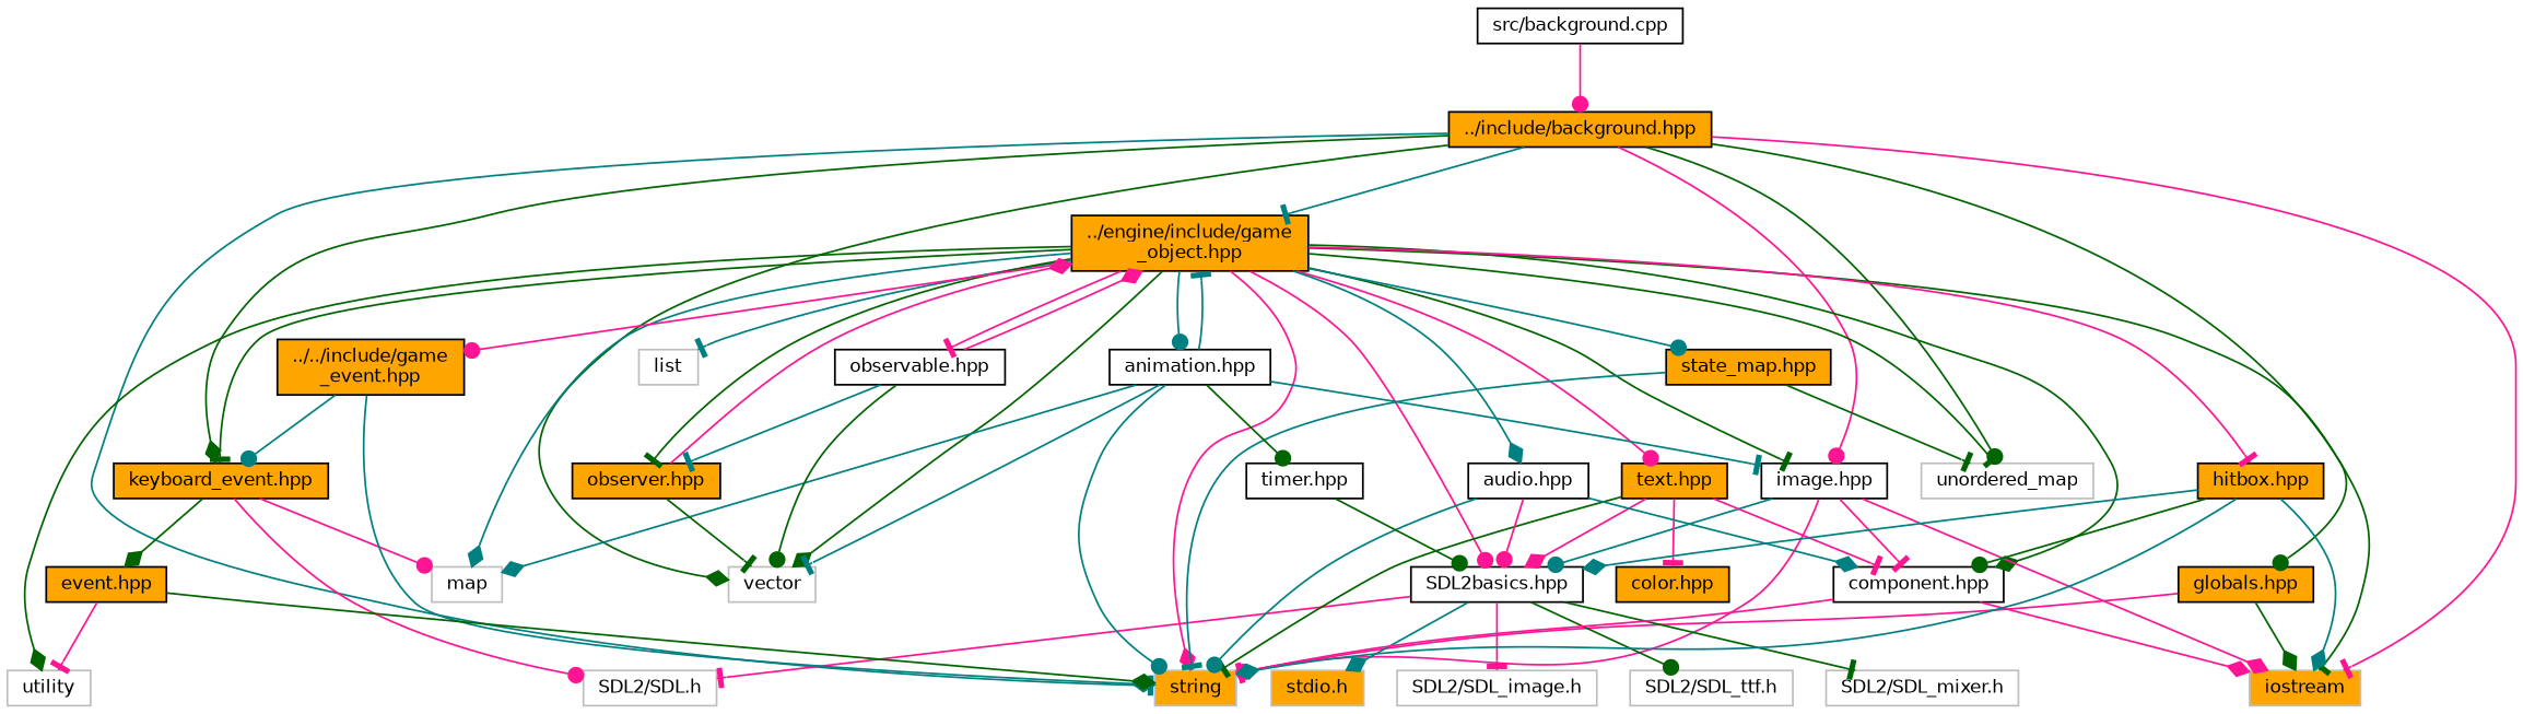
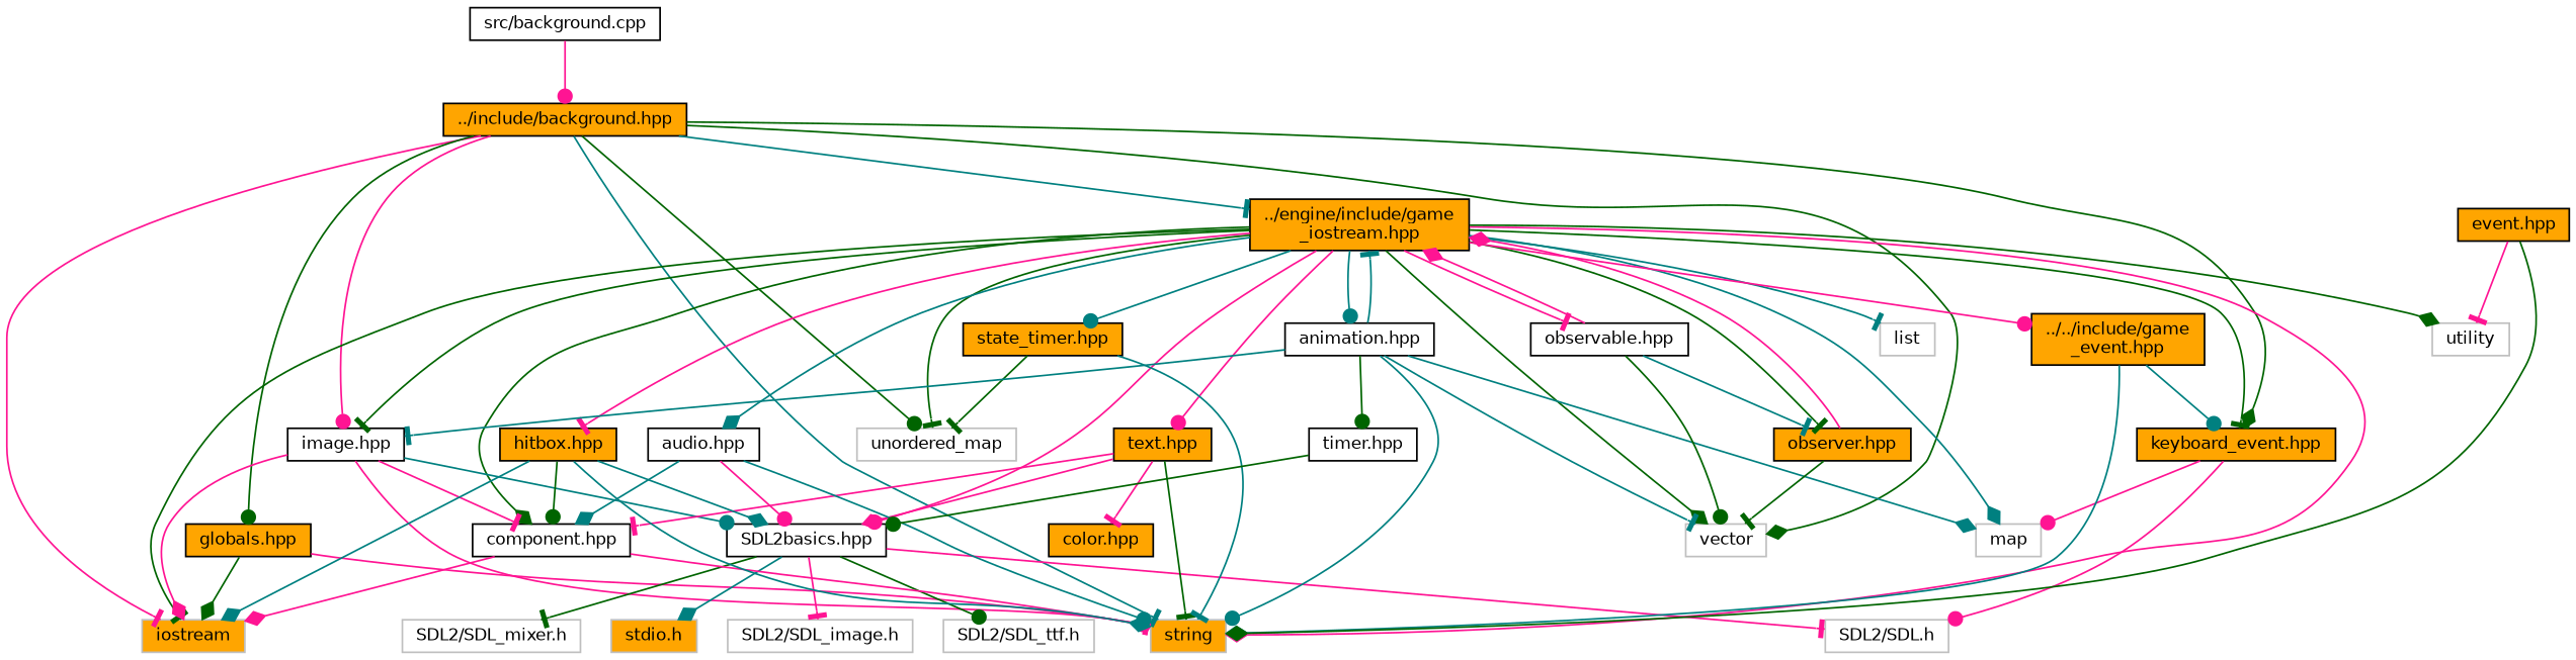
  digraph {
    node [color=black fillcolor=white fontname=Helvetica fontsize=10 shape=record style=filled]
    edge [arrowhead=tee color=deeppink fontname=Helvetica fontsize=10 labelfontname=Helvetica labelfontsize=10 style=solid]
    n1 [fontcolor=black height=0.2 label="src/background.cpp" width=0.4]
    n2 [fillcolor=orange height=0.2 label="../include/background.hpp" width=0.4]
-   n3 [fillcolor=orange height=0.2 label="../engine/include/game\l_object.hpp" width=0.4]
+   n3 [fillcolor=orange height=0.2 label="../engine/include/game\l_iostream.hpp" width=0.4]
    n4 [color=grey75 fillcolor=orange height=0.2 label=iostream width=0.4]
    n5 [color=grey75 height=0.2 label=unordered_map width=0.4]
    n6 [color=grey75 height=0.2 label=vector width=0.4]
    n7 [color=grey75 fillcolor=orange height=0.2 label=string width=0.4]
    n8 [height=0.2 label="image.hpp" width=0.4]
    n9 [fillcolor=orange height=0.2 label="keyboard_event.hpp" width=0.4]
    n10 [fillcolor=orange height=0.2 label="globals.hpp" width=0.4]
    n11 [color=grey75 height=0.2 label=map width=0.4]
    n12 [color=grey75 height=0.2 label=list width=0.4]
    n13 [color=grey75 height=0.2 label=utility width=0.4]
    n14 [height=0.2 label="SDL2basics.hpp" width=0.4]
    n15 [height=0.2 label="component.hpp" width=0.4]
    n16 [fillcolor=orange height=0.2 label="text.hpp" width=0.4]
    n17 [height=0.2 label="audio.hpp" width=0.4]
    n18 [fillcolor=orange height=0.2 label="hitbox.hpp" width=0.4]
-   n19 [fillcolor=orange height=0.2 label="state_map.hpp" width=0.4]
+   n19 [fillcolor=orange height=0.2 label="state_timer.hpp" width=0.4]
    n20 [height=0.2 label="animation.hpp" width=0.4]
    n21 [fillcolor=orange height=0.2 label="observer.hpp" width=0.4]
    n22 [height=0.2 label="observable.hpp" width=0.4]
    n23 [fillcolor=orange height=0.2 label="../../include/game\l_event.hpp" width=0.4]
    n24 [color=grey75 height=0.2 label="SDL2/SDL.h" width=0.4]
    n25 [fillcolor=orange height=0.2 label="event.hpp" width=0.4]
    n26 [color=grey75 fillcolor=orange height=0.2 label="stdio.h" width=0.4]
    n27 [color=grey75 height=0.2 label="SDL2/SDL_image.h" width=0.4]
    n28 [color=grey75 height=0.2 label="SDL2/SDL_ttf.h" width=0.4]
    n29 [color=grey75 height=0.2 label="SDL2/SDL_mixer.h" width=0.4]
    n30 [fillcolor=orange height=0.2 label="color.hpp" width=0.4]
    n31 [height=0.2 label="timer.hpp" width=0.4]
    n1 -> n2 [arrowhead=dot]
    n2 -> n3 [color=teal]
    n2 -> n4
    n2 -> n5 [arrowhead=dot color=darkgreen]
    n2 -> n6 [arrowhead=diamond color=darkgreen]
    n2 -> n7 [color=teal]
    n2 -> n8 [arrowhead=dot]
    n2 -> n9 [arrowhead=diamond color=darkgreen]
    n2 -> n10 [arrowhead=dot color=darkgreen]
    n3 -> n4 [color=darkgreen]
    n3 -> n5 [color=darkgreen]
    n3 -> n6 [arrowhead=diamond color=darkgreen]
    n3 -> n7 [arrowhead=diamond]
    n3 -> n8 [color=darkgreen]
    n3 -> n9 [color=darkgreen]
    n3 -> n11 [arrowhead=diamond color=teal]
    n3 -> n12 [color=teal]
    n3 -> n13 [arrowhead=diamond color=darkgreen]
    n3 -> n14 [arrowhead=dot]
    n3 -> n15 [arrowhead=diamond color=darkgreen]
    n3 -> n16 [arrowhead=dot]
    n3 -> n17 [arrowhead=diamond color=teal]
    n3 -> n18
    n3 -> n19 [arrowhead=dot color=teal]
    n3 -> n20 [arrowhead=dot color=teal]
    n3 -> n21 [color=darkgreen]
    n3 -> n22
    n3 -> n23 [arrowhead=dot]
    n8 -> n4 [arrowhead=diamond]
    n8 -> n7
    n8 -> n14 [arrowhead=dot color=teal]
    n8 -> n15
    n9 -> n11 [arrowhead=dot]
    n9 -> n24 [arrowhead=dot]
-   n9 -> n25 [arrowhead=diamond color=darkgreen]
    n10 -> n4 [arrowhead=diamond color=darkgreen]
    n10 -> n7 [arrowhead=dot]
    n14 -> n24
    n14 -> n26 [arrowhead=diamond color=teal]
    n14 -> n27
    n14 -> n28 [arrowhead=dot color=darkgreen]
    n14 -> n29 [color=darkgreen]
    n15 -> n4 [arrowhead=diamond]
    n15 -> n7
    n16 -> n7 [color=darkgreen]
    n16 -> n14 [arrowhead=diamond]
    n16 -> n15
    n16 -> n30
    n17 -> n7 [arrowhead=dot color=teal]
    n17 -> n14 [arrowhead=dot]
    n17 -> n15 [arrowhead=diamond color=teal]
    n18 -> n4 [arrowhead=diamond color=teal]
    n18 -> n7 [arrowhead=diamond color=teal]
    n18 -> n14 [arrowhead=diamond color=teal]
    n18 -> n15 [arrowhead=dot color=darkgreen]
    n19 -> n5 [color=darkgreen]
    n19 -> n7 [color=teal]
    n20 -> n3 [color=teal]
    n20 -> n6 [color=teal]
    n20 -> n7 [arrowhead=dot color=teal]
    n20 -> n8 [color=teal]
    n20 -> n11 [arrowhead=diamond color=teal]
    n20 -> n31 [arrowhead=dot color=darkgreen]
    n21 -> n3 [arrowhead=diamond]
    n21 -> n6 [color=darkgreen]
    n22 -> n3 [arrowhead=diamond]
    n22 -> n6 [arrowhead=dot color=darkgreen]
    n22 -> n21 [color=teal]
    n23 -> n7 [arrowhead=diamond color=teal]
    n23 -> n9 [arrowhead=dot color=teal]
    n25 -> n7 [arrowhead=diamond color=darkgreen]
    n25 -> n13
    n31 -> n14 [arrowhead=dot color=darkgreen]
  }
